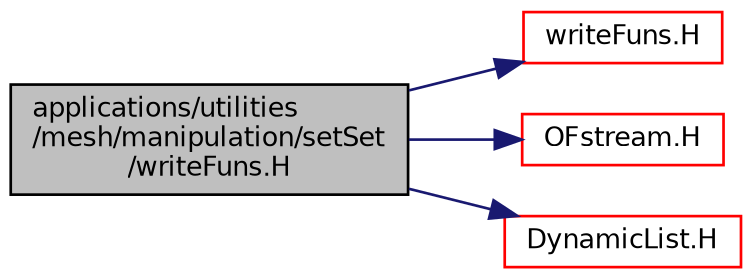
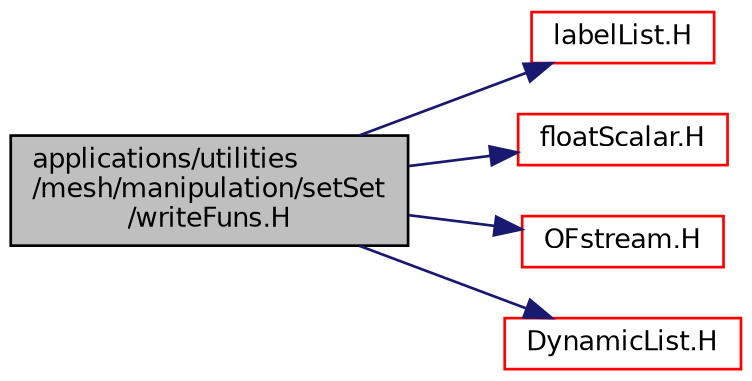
  digraph {
    rankdir=LR
    node [color=red fontname=Helvetica fontsize=10 shape=record]
    edge [color=midnightblue fontname=Helvetica fontsize=10 labelfontname=Helvetica labelfontsize=10 style=solid]
    n1 [color=black fillcolor=grey75 fontcolor=black height=0.2 label="applications/utilities\l/mesh/manipulation/setSet\l/writeFuns.H" style=filled width=0.4]
-   n2 [height=0.2 label="writeFuns.H" width=0.4]
+   n2 [height=0.2 label="labelList.H" width=0.4]
+   n3 [height=0.2 label="floatScalar.H" width=0.4]
    n4 [height=0.2 label="OFstream.H" width=0.4]
    n5 [height=0.2 label="DynamicList.H" width=0.4]
    n1 -> n2
+   n1 -> n3
    n1 -> n4
    n1 -> n5
  }
